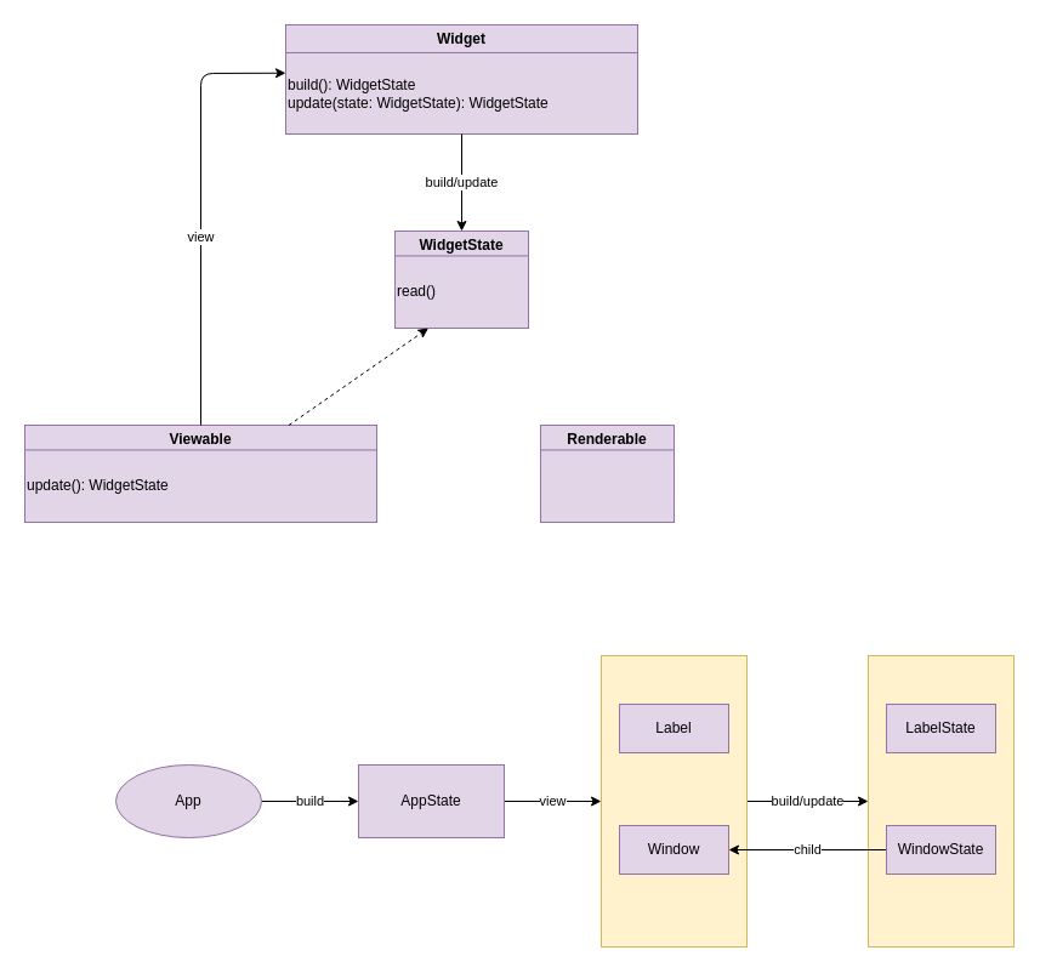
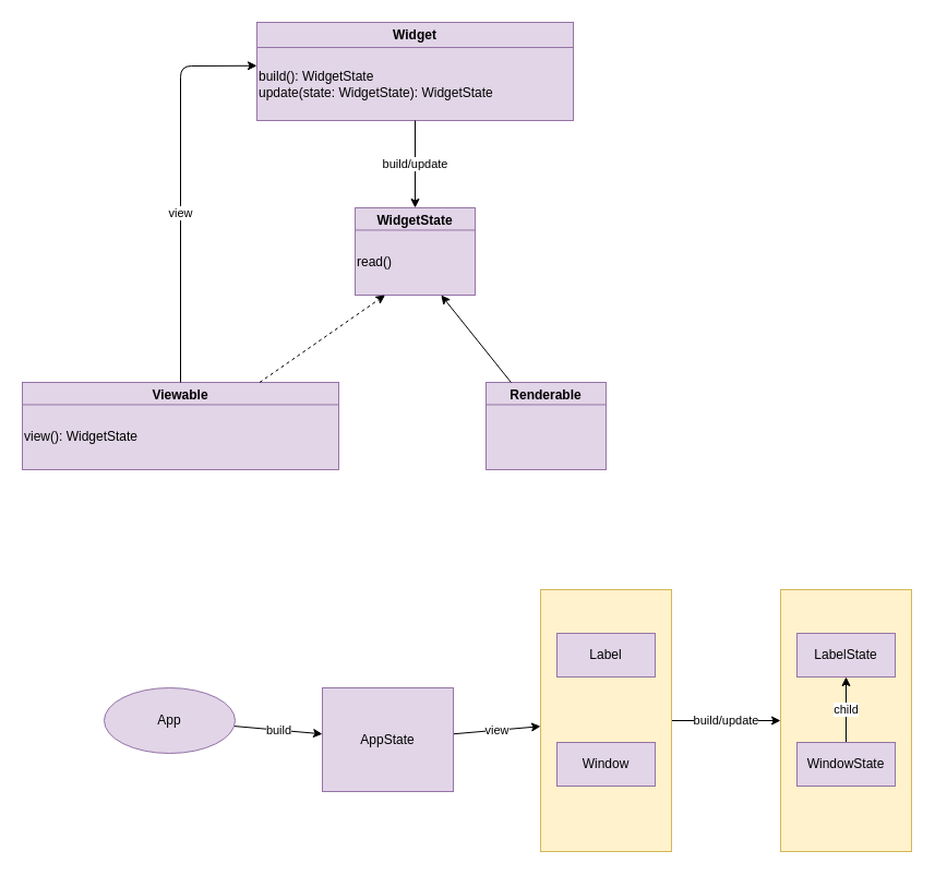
  <mxCell id="0" />
  <mxCell id="1" parent="0" />
  <mxCell id="2" value="" style="group;fillColor=#6a00ff;fontColor=#ffffff;strokeColor=#3700CC;" parent="1" vertex="1" connectable="0"><mxGeometry x="235" y="20" width="290" height="90" as="geometry" /></mxCell>
  <mxCell id="3" value="Widget" style="swimlane;whiteSpace=wrap;html=1;fillColor=#e1d5e7;strokeColor=#9673a6;" parent="2" vertex="1"><mxGeometry width="290" height="90" as="geometry" /></mxCell>
  <mxCell id="4" value="build(): WidgetState&lt;br&gt;update(state: WidgetState): WidgetState&lt;br&gt;" style="whiteSpace=wrap;html=1;align=left;fillColor=#e1d5e7;strokeColor=#9673a6;" parent="2" vertex="1"><mxGeometry y="23" width="290" height="67" as="geometry" /></mxCell>
  <mxCell id="5" value="" style="group;fillColor=#e1d5e7;strokeColor=#9673a6;" parent="1" vertex="1" connectable="0"><mxGeometry x="325" y="190" width="110" height="80" as="geometry" /></mxCell>
  <mxCell id="6" value="WidgetState" style="swimlane;whiteSpace=wrap;html=1;startSize=23;fillColor=#e1d5e7;strokeColor=#9673a6;" parent="5" vertex="1"><mxGeometry width="110.0" height="80" as="geometry" /></mxCell>
  <mxCell id="7" value="read()" style="whiteSpace=wrap;html=1;align=left;fillColor=#e1d5e7;strokeColor=#9673a6;" parent="5" vertex="1"><mxGeometry y="20.444" width="110.0" height="59.556" as="geometry" /></mxCell>
  <mxCell id="8" value="" style="group;fillColor=#6a00ff;fontColor=#ffffff;strokeColor=#3700CC;" parent="1" vertex="1" connectable="0"><mxGeometry x="20" y="350" width="290" height="80" as="geometry" /></mxCell>
  <mxCell id="9" value="Viewable" style="swimlane;whiteSpace=wrap;html=1;fillColor=#e1d5e7;strokeColor=#9673a6;" parent="8" vertex="1"><mxGeometry width="290" height="80" as="geometry" /></mxCell>
- <mxCell id="10" value="update(): WidgetState" style="whiteSpace=wrap;html=1;align=left;fillColor=#e1d5e7;strokeColor=#9673a6;" parent="8" vertex="1"><mxGeometry y="20.444" width="290" height="59.556" as="geometry" /></mxCell>
+ <mxCell id="10" value="view(): WidgetState" style="whiteSpace=wrap;html=1;align=left;fillColor=#e1d5e7;strokeColor=#9673a6;" parent="8" vertex="1"><mxGeometry y="20.444" width="290" height="59.556" as="geometry" /></mxCell>
  <mxCell id="11" value="" style="group;fillColor=#e1d5e7;strokeColor=#9673a6;" parent="1" vertex="1" connectable="0"><mxGeometry x="445" y="350" width="110" height="80" as="geometry" /></mxCell>
  <mxCell id="12" value="Renderable" style="swimlane;whiteSpace=wrap;html=1;startSize=23;fillColor=#e1d5e7;strokeColor=#9673a6;" parent="11" vertex="1"><mxGeometry width="110.0" height="80" as="geometry" /></mxCell>
  <mxCell id="13" value="" style="whiteSpace=wrap;html=1;align=left;fillColor=#e1d5e7;strokeColor=#9673a6;" parent="11" vertex="1"><mxGeometry y="20.444" width="110.0" height="59.556" as="geometry" /></mxCell>
+ <mxCell id="14" value="" style="edgeStyle=none;html=1;strokeColor=#000000;" parent="1" source="12" target="7" edge="1"><mxGeometry relative="1" as="geometry" /></mxCell>
  <mxCell id="15" value="build/update" style="edgeStyle=none;html=1;entryX=0.5;entryY=0;entryDx=0;entryDy=0;strokeColor=#000000;" parent="1" source="4" target="6" edge="1"><mxGeometry relative="1" as="geometry" /></mxCell>
  <mxCell id="16" style="edgeStyle=none;html=1;entryX=0;entryY=0.25;entryDx=0;entryDy=0;strokeColor=#000000;" parent="1" source="9" target="4" edge="1"><mxGeometry relative="1" as="geometry"><Array as="points"><mxPoint x="165" y="60" /></Array></mxGeometry></mxCell>
  <mxCell id="17" value="view" style="edgeLabel;html=1;align=center;verticalAlign=middle;resizable=0;points=[];" parent="16" vertex="1" connectable="0"><mxGeometry x="-0.133" y="1" relative="1" as="geometry"><mxPoint as="offset" /></mxGeometry></mxCell>
  <mxCell id="18" style="edgeStyle=none;html=1;entryX=0.25;entryY=1;entryDx=0;entryDy=0;exitX=0.75;exitY=0;exitDx=0;exitDy=0;strokeColor=#000000;dashed=1;" parent="1" source="9" target="7" edge="1"><mxGeometry relative="1" as="geometry" /></mxCell>
  <mxCell id="19" value="build" style="edgeStyle=none;html=1;" parent="1" source="20" target="22" edge="1"><mxGeometry relative="1" as="geometry" /></mxCell>
  <mxCell id="20" value="App" style="ellipse;whiteSpace=wrap;html=1;fillColor=#e1d5e7;strokeColor=#9673a6;" parent="1" vertex="1"><mxGeometry x="95" y="630" width="120" height="60" as="geometry" /></mxCell>
  <mxCell id="21" value="view" style="edgeStyle=none;html=1;" parent="1" source="22" target="24" edge="1"><mxGeometry relative="1" as="geometry" /></mxCell>
- <mxCell id="22" value="AppState" style="whiteSpace=wrap;html=1;rounded=0;fillColor=#e1d5e7;strokeColor=#9673a6;" parent="1" vertex="1"><mxGeometry x="295" y="630" width="120" height="60" as="geometry" /></mxCell>
+ <mxCell id="22" value="AppState" style="whiteSpace=wrap;html=1;rounded=0;fillColor=#e1d5e7;strokeColor=#9673a6;" parent="1" vertex="1"><mxGeometry x="295" y="630" width="120" height="95" as="geometry" /></mxCell>
  <mxCell id="23" value="build/update" style="edgeStyle=none;html=1;entryX=0;entryY=0.5;entryDx=0;entryDy=0;" parent="1" source="24" target="27" edge="1"><mxGeometry relative="1" as="geometry" /></mxCell>
  <mxCell id="24" value="" style="whiteSpace=wrap;html=1;rounded=0;fillColor=#fff2cc;strokeColor=#d6b656;" parent="1" vertex="1"><mxGeometry x="495" y="540" width="120" height="240" as="geometry" /></mxCell>
  <mxCell id="25" value="Label" style="rounded=0;whiteSpace=wrap;html=1;fillColor=#e1d5e7;strokeColor=#9673a6;" parent="1" vertex="1"><mxGeometry x="510" y="580" width="90" height="40" as="geometry" /></mxCell>
  <mxCell id="26" value="Window" style="rounded=0;whiteSpace=wrap;html=1;fillColor=#e1d5e7;strokeColor=#9673a6;" parent="1" vertex="1"><mxGeometry x="510" y="680" width="90" height="40" as="geometry" /></mxCell>
  <mxCell id="27" value="" style="whiteSpace=wrap;html=1;rounded=0;fillColor=#fff2cc;strokeColor=#d6b656;" parent="1" vertex="1"><mxGeometry x="715" y="540" width="120" height="240" as="geometry" /></mxCell>
  <mxCell id="28" value="LabelState" style="rounded=0;whiteSpace=wrap;html=1;fillColor=#e1d5e7;strokeColor=#9673a6;" parent="1" vertex="1"><mxGeometry x="730" y="580" width="90" height="40" as="geometry" /></mxCell>
- <mxCell id="29" value="child" style="edgeStyle=none;html=1;" parent="1" source="30" target="26" edge="1"><mxGeometry relative="1" as="geometry" /></mxCell>
+ <mxCell id="29" value="child" style="edgeStyle=none;html=1;" parent="1" source="30" target="28" edge="1"><mxGeometry relative="1" as="geometry" /></mxCell>
  <mxCell id="30" value="WindowState" style="rounded=0;whiteSpace=wrap;html=1;fillColor=#e1d5e7;strokeColor=#9673a6;" parent="1" vertex="1"><mxGeometry x="730" y="680" width="90" height="40" as="geometry" /></mxCell>
